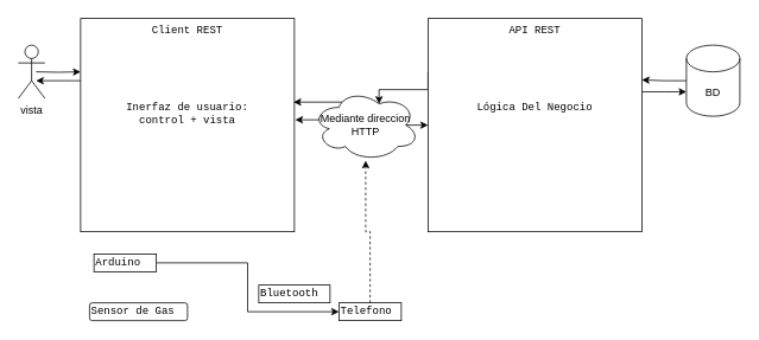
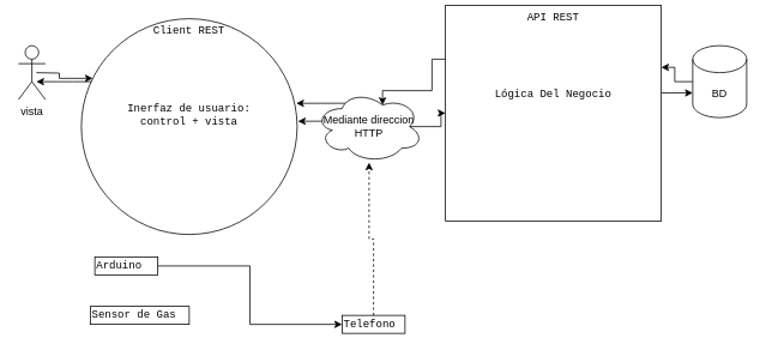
  <mxCell id="0" />
  <mxCell id="1" parent="0" />
  <mxCell id="2" style="edgeStyle=orthogonalEdgeStyle;rounded=0;orthogonalLoop=1;jettySize=auto;html=1;" edge="1" parent="1" source="3"><mxGeometry relative="1" as="geometry"><mxPoint x="40" y="90" as="targetPoint" /><Array as="points"><mxPoint x="80" y="90" /><mxPoint x="80" y="90" /></Array></mxGeometry></mxCell>
- <mxCell id="3" value="Client REST&lt;br&gt;&lt;br&gt;&lt;br&gt;&lt;br&gt;&lt;br&gt;&lt;br&gt;Inerfaz de usuario:&lt;br&gt;control + vista" style="whiteSpace=wrap;html=1;aspect=fixed;fontFamily=Courier New;align=center;verticalAlign=top;" vertex="1" parent="1"><mxGeometry x="90" y="20" width="240" height="240" as="geometry" /></mxCell>
+ <mxCell id="3" value="Client REST&lt;br&gt;&lt;br&gt;&lt;br&gt;&lt;br&gt;&lt;br&gt;&lt;br&gt;Inerfaz de usuario:&lt;br&gt;control + vista" style="ellipse;whiteSpace=wrap;html=1;aspect=fixed;fontFamily=Courier New;align=center;verticalAlign=top;" vertex="1" parent="1"><mxGeometry x="90" y="20" width="240" height="240" as="geometry" /></mxCell>
  <mxCell id="4" style="edgeStyle=orthogonalEdgeStyle;rounded=0;orthogonalLoop=1;jettySize=auto;html=1;entryX=0;entryY=0.25;entryDx=0;entryDy=0;" edge="1" parent="1" target="3"><mxGeometry relative="1" as="geometry"><mxPoint x="40" y="80" as="sourcePoint" /></mxGeometry></mxCell>
  <mxCell id="5" value="vista" style="shape=umlActor;verticalLabelPosition=bottom;verticalAlign=top;html=1;outlineConnect=0;" vertex="1" parent="1"><mxGeometry x="20" y="50" width="30" height="60" as="geometry" /></mxCell>
- <mxCell id="6" value="Sensor de Gas" style="whiteSpace=wrap;html=1;autosize=1;fontFamily=Courier New;align=left;rounded=1;" vertex="1" parent="1"><mxGeometry x="100" y="340" width="110" height="20" as="geometry" /></mxCell>
+ <mxCell id="6" value="Sensor de Gas" style="rounded=0;whiteSpace=wrap;html=1;autosize=1;fontFamily=Courier New;align=left;" vertex="1" parent="1"><mxGeometry x="100" y="340" width="110" height="20" as="geometry" /></mxCell>
  <mxCell id="7" style="edgeStyle=orthogonalEdgeStyle;rounded=0;orthogonalLoop=1;jettySize=auto;html=1;exitX=1;exitY=0.5;exitDx=0;exitDy=0;entryX=0;entryY=0.5;entryDx=0;entryDy=0;" edge="1" parent="1" source="8" target="10"><mxGeometry relative="1" as="geometry" /></mxCell>
  <mxCell id="8" value="Arduino" style="rounded=0;whiteSpace=wrap;html=1;autosize=1;fontFamily=Courier New;align=left;" vertex="1" parent="1"><mxGeometry x="105" y="285" width="70" height="20" as="geometry" /></mxCell>
  <mxCell id="9" style="edgeStyle=orthogonalEdgeStyle;rounded=0;orthogonalLoop=1;jettySize=auto;html=1;dashed=1;" edge="1" parent="1" source="10" target="15"><mxGeometry relative="1" as="geometry" /></mxCell>
- <mxCell id="10" value="Telefono" style="rounded=0;whiteSpace=wrap;html=1;autosize=1;fontFamily=Courier New;align=left;" vertex="1" parent="1"><mxGeometry x="380" y="340" width="70" height="20" as="geometry" /></mxCell>
- <mxCell id="11" value="Bluetooth" style="rounded=0;whiteSpace=wrap;html=1;autosize=1;fontFamily=Courier New;align=left;" vertex="1" parent="1"><mxGeometry x="290" y="320" width="80" height="20" as="geometry" /></mxCell>
+ <mxCell id="10" value="Telefono" style="rounded=0;whiteSpace=wrap;html=1;autosize=1;fontFamily=Courier New;align=left;" vertex="1" parent="1"><mxGeometry x="380" y="350" width="70" height="20" as="geometry" /></mxCell>
  <mxCell id="12" style="edgeStyle=orthogonalEdgeStyle;rounded=0;orthogonalLoop=1;jettySize=auto;html=1;exitX=0.07;exitY=0.4;exitDx=0;exitDy=0;exitPerimeter=0;entryX=1.004;entryY=0.475;entryDx=0;entryDy=0;entryPerimeter=0;" edge="1" parent="1" source="15" target="3"><mxGeometry relative="1" as="geometry"><Array as="points"><mxPoint x="358" y="134" /></Array></mxGeometry></mxCell>
  <mxCell id="13" style="edgeStyle=orthogonalEdgeStyle;rounded=0;orthogonalLoop=1;jettySize=auto;html=1;exitX=0.875;exitY=0.5;exitDx=0;exitDy=0;exitPerimeter=0;entryX=0;entryY=0.5;entryDx=0;entryDy=0;" edge="1" parent="1" source="15" target="18"><mxGeometry relative="1" as="geometry" /></mxCell>
  <mxCell id="14" style="edgeStyle=orthogonalEdgeStyle;rounded=0;orthogonalLoop=1;jettySize=auto;html=1;exitX=0.4;exitY=0.1;exitDx=0;exitDy=0;exitPerimeter=0;entryX=0.996;entryY=0.392;entryDx=0;entryDy=0;entryPerimeter=0;" edge="1" parent="1" source="15" target="3"><mxGeometry relative="1" as="geometry"><Array as="points"><mxPoint x="398" y="114" /></Array></mxGeometry></mxCell>
  <mxCell id="15" value="Mediante direccion&lt;br&gt;HTTP" style="ellipse;shape=cloud;whiteSpace=wrap;html=1;" vertex="1" parent="1"><mxGeometry x="350" y="100" width="120" height="80" as="geometry" /></mxCell>
  <mxCell id="16" style="edgeStyle=orthogonalEdgeStyle;rounded=0;orthogonalLoop=1;jettySize=auto;html=1;exitX=0;exitY=0.25;exitDx=0;exitDy=0;entryX=0.625;entryY=0.2;entryDx=0;entryDy=0;entryPerimeter=0;" edge="1" parent="1" source="18" target="15"><mxGeometry relative="1" as="geometry"><Array as="points"><mxPoint x="480" y="100" /><mxPoint x="425" y="100" /></Array></mxGeometry></mxCell>
  <mxCell id="17" style="edgeStyle=orthogonalEdgeStyle;rounded=0;orthogonalLoop=1;jettySize=auto;html=1;entryX=0;entryY=0;entryDx=0;entryDy=52.5;entryPerimeter=0;" edge="1" parent="1" source="18" target="20"><mxGeometry relative="1" as="geometry"><Array as="points"><mxPoint x="745" y="103" /></Array></mxGeometry></mxCell>
- <mxCell id="18" value="API REST&lt;br&gt;&lt;br&gt;&lt;br&gt;&lt;br&gt;&lt;br&gt;&lt;br&gt;Lógica Del Negocio" style="whiteSpace=wrap;html=1;aspect=fixed;fontFamily=Courier New;align=center;verticalAlign=top;" vertex="1" parent="1"><mxGeometry x="480" y="20" width="240" height="240" as="geometry" /></mxCell>
+ <mxCell id="18" value="API REST&lt;br&gt;&lt;br&gt;&lt;br&gt;&lt;br&gt;&lt;br&gt;&lt;br&gt;Lógica Del Negocio" style="whiteSpace=wrap;html=1;aspect=fixed;fontFamily=Courier New;align=center;verticalAlign=top;" vertex="1" parent="1"><mxGeometry x="495" y="5" width="240" height="240" as="geometry" /></mxCell>
  <mxCell id="19" style="edgeStyle=orthogonalEdgeStyle;rounded=0;orthogonalLoop=1;jettySize=auto;html=1;entryX=1;entryY=0.288;entryDx=0;entryDy=0;entryPerimeter=0;" edge="1" parent="1" source="20" target="18"><mxGeometry relative="1" as="geometry" /></mxCell>
  <mxCell id="20" value="BD" style="shape=cylinder3;whiteSpace=wrap;html=1;boundedLbl=1;backgroundOutline=1;size=15;" vertex="1" parent="1"><mxGeometry x="770" y="50" width="60" height="80" as="geometry" /></mxCell>
